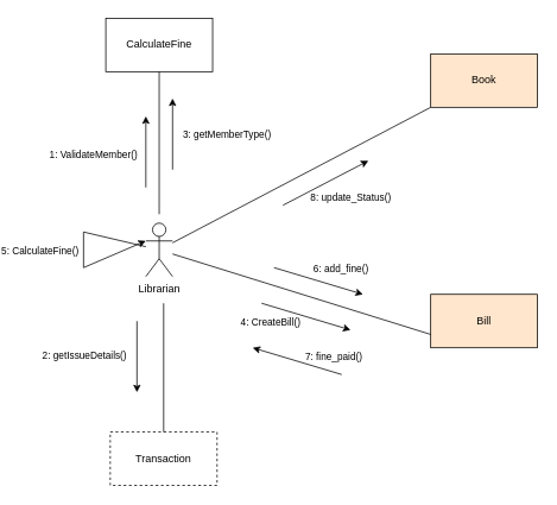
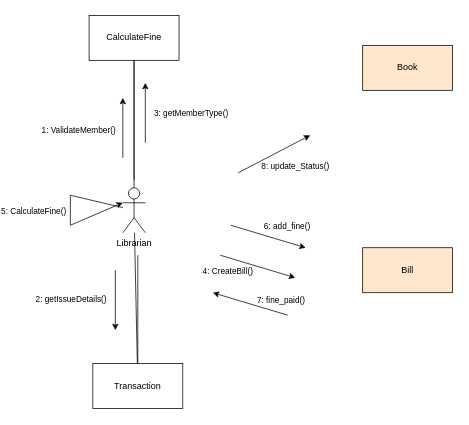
  <mxCell id="0" />
  <mxCell id="1" parent="0" />
  <mxCell id="2" value="Librarian" style="shape=umlActor;verticalLabelPosition=bottom;verticalAlign=top;html=1;outlineConnect=0;" vertex="1" parent="1"><mxGeometry x="90" y="250" width="30" height="60" as="geometry" /></mxCell>
  <mxCell id="3" value="CalculateFine" style="rounded=0;whiteSpace=wrap;html=1;" vertex="1" parent="1"><mxGeometry x="45" y="20" width="120" height="60" as="geometry" /></mxCell>
- <mxCell id="4" value="Transaction" style="rounded=0;whiteSpace=wrap;html=1;dashed=1;" vertex="1" parent="1"><mxGeometry x="50" y="484.5" width="120" height="60" as="geometry" /></mxCell>
+ <mxCell id="4" value="Transaction" style="rounded=0;whiteSpace=wrap;html=1;" vertex="1" parent="1"><mxGeometry x="50" y="484.5" width="120" height="60" as="geometry" /></mxCell>
  <mxCell id="5" value="Book" style="rounded=0;whiteSpace=wrap;html=1;fillColor=#ffe6cc;" vertex="1" parent="1"><mxGeometry x="410" y="60" width="120" height="60" as="geometry" /></mxCell>
  <mxCell id="6" value="Bill" style="rounded=0;whiteSpace=wrap;html=1;fillColor=#ffe6cc;" vertex="1" parent="1"><mxGeometry x="410" y="330" width="120" height="60" as="geometry" /></mxCell>
  <mxCell id="7" value="" style="endArrow=none;html=1;rounded=0;entryX=0.5;entryY=1;entryDx=0;entryDy=0;" edge="1" parent="1" target="3"><mxGeometry width="50" height="50" relative="1" as="geometry"><mxPoint x="105" y="240" as="sourcePoint" /><mxPoint x="360" y="300" as="targetPoint" /></mxGeometry></mxCell>
- <mxCell id="8" value="" style="endArrow=none;html=1;rounded=0;entryX=0;entryY=0.75;entryDx=0;entryDy=0;" edge="1" parent="1" source="2" target="6"><mxGeometry width="50" height="50" relative="1" as="geometry"><mxPoint x="270" y="440" as="sourcePoint" /><mxPoint x="270" y="280" as="targetPoint" /></mxGeometry></mxCell>
- <mxCell id="9" value="" style="endArrow=none;html=1;rounded=0;entryX=0;entryY=1;entryDx=0;entryDy=0;" edge="1" parent="1" source="2" target="5"><mxGeometry width="50" height="50" relative="1" as="geometry"><mxPoint x="130" y="260" as="sourcePoint" /><mxPoint x="125" y="100" as="targetPoint" /></mxGeometry></mxCell>
+ <mxCell id="8" value="" style="endArrow=none;html=1;rounded=0;" edge="1" parent="1" source="2" target="4"><mxGeometry width="50" height="50" relative="1" as="geometry"><mxPoint x="270" y="440" as="sourcePoint" /><mxPoint x="270" y="280" as="targetPoint" /></mxGeometry></mxCell>
+ <mxCell id="9" value="" style="endArrow=none;html=1;rounded=0;" edge="1" parent="1" source="2" target="3"><mxGeometry width="50" height="50" relative="1" as="geometry"><mxPoint x="130" y="260" as="sourcePoint" /><mxPoint x="125" y="100" as="targetPoint" /></mxGeometry></mxCell>
  <mxCell id="10" value="" style="endArrow=none;html=1;rounded=0;exitX=0.5;exitY=0;exitDx=0;exitDy=0;" edge="1" parent="1" source="4"><mxGeometry width="50" height="50" relative="1" as="geometry"><mxPoint x="150" y="460" as="sourcePoint" /><mxPoint x="110" y="340" as="targetPoint" /></mxGeometry></mxCell>
  <mxCell id="11" value="" style="endArrow=classic;html=1;rounded=0;" edge="1" parent="1"><mxGeometry width="50" height="50" relative="1" as="geometry"><mxPoint x="90" y="210" as="sourcePoint" /><mxPoint x="90" y="130" as="targetPoint" /></mxGeometry></mxCell>
  <mxCell id="12" value="1: ValidateMember()" style="edgeLabel;html=1;align=center;verticalAlign=middle;resizable=0;points=[];" vertex="1" connectable="0" parent="11"><mxGeometry x="-0.05" y="-1" relative="1" as="geometry"><mxPoint x="-61" as="offset" /></mxGeometry></mxCell>
  <mxCell id="13" value="" style="endArrow=classic;html=1;rounded=0;" edge="1" parent="1"><mxGeometry width="50" height="50" relative="1" as="geometry"><mxPoint x="80" y="360" as="sourcePoint" /><mxPoint x="80" y="440" as="targetPoint" /></mxGeometry></mxCell>
  <mxCell id="14" value="2: getIssueDetails()" style="edgeLabel;html=1;align=center;verticalAlign=middle;resizable=0;points=[];" vertex="1" connectable="0" parent="13"><mxGeometry x="-0.05" y="-1" relative="1" as="geometry"><mxPoint x="-59" as="offset" /></mxGeometry></mxCell>
  <mxCell id="15" value="" style="endArrow=classic;html=1;rounded=0;" edge="1" parent="1"><mxGeometry width="50" height="50" relative="1" as="geometry"><mxPoint x="120" y="190" as="sourcePoint" /><mxPoint x="120" y="110" as="targetPoint" /></mxGeometry></mxCell>
  <mxCell id="16" value="3: getMemberType()" style="edgeLabel;html=1;align=center;verticalAlign=middle;resizable=0;points=[];" vertex="1" connectable="0" parent="15"><mxGeometry x="-0.05" y="-1" relative="1" as="geometry"><mxPoint x="59" y="-2" as="offset" /></mxGeometry></mxCell>
  <mxCell id="17" value="" style="endArrow=classic;html=1;rounded=0;" edge="1" parent="1"><mxGeometry width="50" height="50" relative="1" as="geometry"><mxPoint x="220" y="340" as="sourcePoint" /><mxPoint x="320" y="370" as="targetPoint" /></mxGeometry></mxCell>
  <mxCell id="18" value="4: CreateBill()" style="edgeLabel;html=1;align=center;verticalAlign=middle;resizable=0;points=[];" vertex="1" connectable="0" parent="17"><mxGeometry x="-0.05" y="-1" relative="1" as="geometry"><mxPoint x="-38" y="5" as="offset" /></mxGeometry></mxCell>
  <mxCell id="19" value="" style="endArrow=classic;html=1;rounded=0;entryX=0;entryY=0.333;entryDx=0;entryDy=0;entryPerimeter=0;elbow=vertical;" edge="1" parent="1" source="2" target="2"><mxGeometry width="50" height="50" relative="1" as="geometry"><mxPoint x="30" y="330" as="sourcePoint" /><mxPoint x="70" y="260" as="targetPoint" /><Array as="points"><mxPoint x="20" y="300" /></Array></mxGeometry></mxCell>
  <mxCell id="20" value="5: CalculateFine()" style="edgeLabel;html=1;align=center;verticalAlign=middle;resizable=0;points=[];" vertex="1" connectable="0" parent="19"><mxGeometry x="-0.161" y="-1" relative="1" as="geometry"><mxPoint x="-49" y="13" as="offset" /></mxGeometry></mxCell>
  <mxCell id="21" value="" style="endArrow=classic;html=1;rounded=0;" edge="1" parent="1"><mxGeometry width="50" height="50" relative="1" as="geometry"><mxPoint x="234" y="300" as="sourcePoint" /><mxPoint x="334" y="330" as="targetPoint" /></mxGeometry></mxCell>
  <mxCell id="22" value="6: add_fine()" style="edgeLabel;html=1;align=center;verticalAlign=middle;resizable=0;points=[];" vertex="1" connectable="0" parent="21"><mxGeometry x="-0.05" y="-1" relative="1" as="geometry"><mxPoint x="27" y="-15" as="offset" /></mxGeometry></mxCell>
  <mxCell id="23" value="" style="endArrow=classic;html=1;rounded=0;" edge="1" parent="1"><mxGeometry width="50" height="50" relative="1" as="geometry"><mxPoint x="310" y="420" as="sourcePoint" /><mxPoint x="210" y="390" as="targetPoint" /></mxGeometry></mxCell>
  <mxCell id="24" value="7: fine_paid()" style="edgeLabel;html=1;align=center;verticalAlign=middle;resizable=0;points=[];" vertex="1" connectable="0" parent="23"><mxGeometry x="-0.226" y="-2" relative="1" as="geometry"><mxPoint x="28" y="-7" as="offset" /></mxGeometry></mxCell>
  <mxCell id="25" value="" style="endArrow=classic;html=1;rounded=0;" edge="1" parent="1"><mxGeometry width="50" height="50" relative="1" as="geometry"><mxPoint x="244" y="230" as="sourcePoint" /><mxPoint x="340" y="180" as="targetPoint" /></mxGeometry></mxCell>
  <mxCell id="26" value="8: update_Status()" style="edgeLabel;html=1;align=center;verticalAlign=middle;resizable=0;points=[];" vertex="1" connectable="0" parent="25"><mxGeometry x="0.437" y="1" relative="1" as="geometry"><mxPoint x="7" y="27" as="offset" /></mxGeometry></mxCell>
